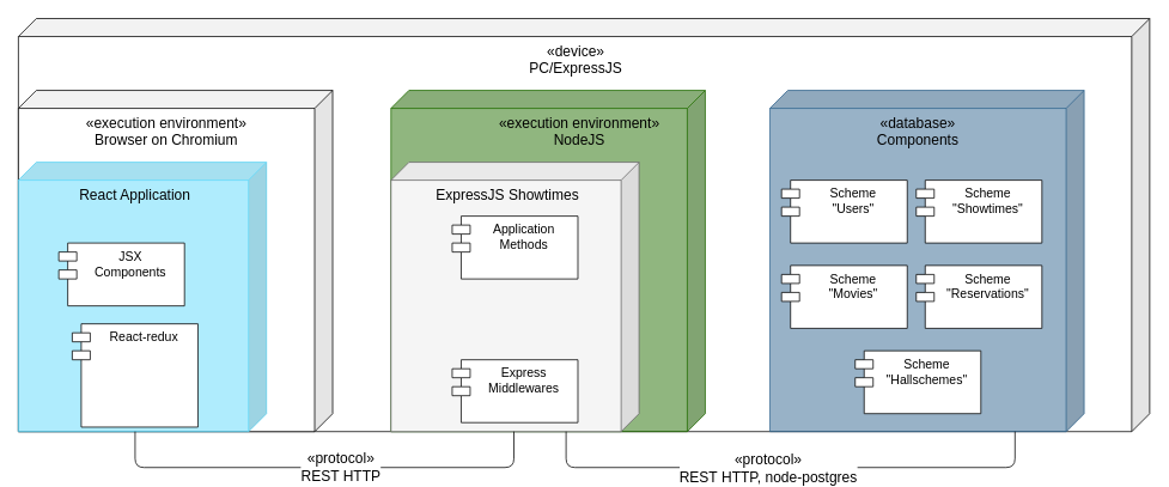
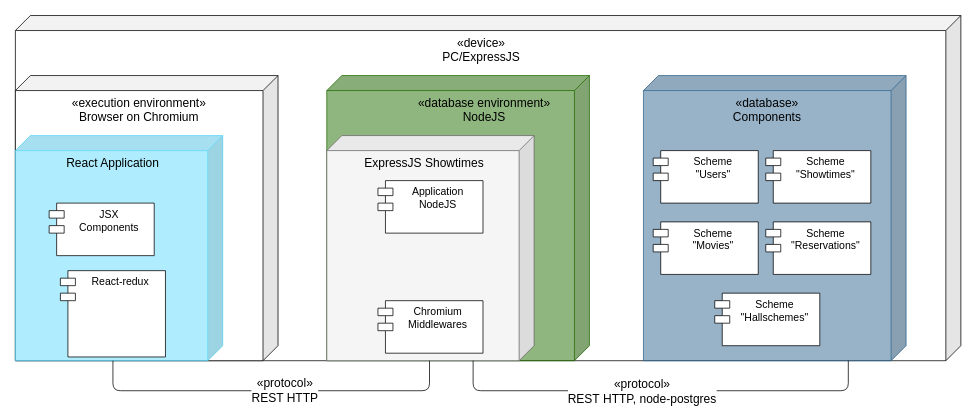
  <mxCell id="0" />
  <mxCell id="1" parent="0" />
  <mxCell id="2" value="" style="group" parent="1" vertex="1" connectable="0" treatAsSingle="0"><mxGeometry x="20" y="20" width="1260" height="460" as="geometry" /></mxCell>
  <mxCell id="3" value="" style="shape=cube;whiteSpace=wrap;html=1;boundedLbl=1;backgroundOutline=1;darkOpacity=0.05;darkOpacity2=0.1;flipH=1;" parent="2" vertex="1"><mxGeometry width="1260" height="460" as="geometry" /></mxCell>
  <mxCell id="4" value="&lt;span style=&quot;font-size: 16px&quot;&gt;«&lt;/span&gt;&lt;span lang=&quot;EN-US&quot; style=&quot;font-size: 16px&quot;&gt;device&lt;/span&gt;&lt;span style=&quot;font-size: 16px&quot;&gt;»&lt;/span&gt;&lt;br&gt;&lt;font style=&quot;font-size: 16px&quot;&gt;PC/ExpressJS&lt;/font&gt;" style="text;whiteSpace=wrap;html=1;align=center;" parent="2" vertex="1"><mxGeometry y="20" width="1241.606" height="50" as="geometry" /></mxCell>
  <mxCell id="5" value="" style="shape=cube;whiteSpace=wrap;html=1;boundedLbl=1;backgroundOutline=1;darkOpacity=0.05;darkOpacity2=0.1;flipH=1;" parent="1" vertex="1"><mxGeometry x="20" y="100" width="350" height="380" as="geometry" /></mxCell>
  <mxCell id="6" value="&lt;span style=&quot;font-size: 16px&quot;&gt;«execution environment&lt;/span&gt;&lt;span style=&quot;font-size: 16px&quot;&gt;»&lt;/span&gt;&lt;br&gt;&lt;span style=&quot;font-size: 16px&quot;&gt;Browser on Chromium&lt;/span&gt;" style="text;whiteSpace=wrap;html=1;align=center;" parent="1" vertex="1"><mxGeometry x="20" y="120" width="330" height="50" as="geometry" /></mxCell>
  <mxCell id="7" value="" style="shape=cube;whiteSpace=wrap;html=1;boundedLbl=1;backgroundOutline=1;darkOpacity=0.05;darkOpacity2=0.1;flipH=1;fillOpacity=50;fillColor=#61DAFB;strokeColor=#61DAFB;" parent="1" vertex="1"><mxGeometry x="20" y="180" width="276.32" height="300" as="geometry" /></mxCell>
  <mxCell id="8" value="&lt;span style=&quot;font-size: 16px&quot;&gt;React Application&lt;/span&gt;" style="text;whiteSpace=wrap;html=1;align=center;" parent="1" vertex="1"><mxGeometry x="20" y="200" width="260" height="50" as="geometry" /></mxCell>
  <mxCell id="9" value="JSX &#10;Components" style="shape=module;align=left;spacingLeft=20;align=center;verticalAlign=top;fontSize=14;" parent="1" vertex="1"><mxGeometry x="65" y="270" width="140" height="70" as="geometry" /></mxCell>
  <mxCell id="10" value="React-redux" style="shape=module;align=left;spacingLeft=20;align=center;verticalAlign=top;fontSize=14;" parent="1" vertex="1"><mxGeometry x="80" y="360" width="140" height="115" as="geometry" /></mxCell>
  <mxCell id="11" value="" style="shape=cube;whiteSpace=wrap;html=1;boundedLbl=1;backgroundOutline=1;darkOpacity=0.05;darkOpacity2=0.1;flipH=1;fillColor=#226e00;fillOpacity=50;strokeColor=#226E00;" parent="1" vertex="1"><mxGeometry x="435" y="100" width="350" height="380" as="geometry" /></mxCell>
  <mxCell id="12" value="" style="shape=cube;whiteSpace=wrap;html=1;boundedLbl=1;backgroundOutline=1;darkOpacity=0.05;darkOpacity2=0.1;flipH=1;fillOpacity=50;fillColor=#32668F;strokeColor=#32668F;" parent="1" vertex="1"><mxGeometry x="857" y="100" width="350" height="380" as="geometry" /></mxCell>
  <mxCell id="13" value="" style="shape=cube;whiteSpace=wrap;html=1;boundedLbl=1;backgroundOutline=1;darkOpacity=0.05;darkOpacity2=0.1;flipH=1;fillColor=#f5f5f5;strokeColor=#666666;fontColor=#333333;" parent="1" vertex="1"><mxGeometry x="435" y="180" width="276.32" height="300" as="geometry" /></mxCell>
- <mxCell id="14" value="&lt;span style=&quot;font-size: 16px&quot;&gt;«execution environment&lt;/span&gt;&lt;span style=&quot;font-size: 16px&quot;&gt;»&lt;/span&gt;&lt;br&gt;&lt;span style=&quot;font-size: 16px&quot;&gt;NodeJS&lt;/span&gt;" style="text;whiteSpace=wrap;html=1;align=center;" parent="1" vertex="1"><mxGeometry x="480" y="120" width="330" height="50" as="geometry" /></mxCell>
+ <mxCell id="14" value="&lt;span style=&quot;font-size: 16px&quot;&gt;«database environment&lt;/span&gt;&lt;span style=&quot;font-size: 16px&quot;&gt;»&lt;/span&gt;&lt;br&gt;&lt;span style=&quot;font-size: 16px&quot;&gt;NodeJS&lt;/span&gt;" style="text;whiteSpace=wrap;html=1;align=center;" parent="1" vertex="1"><mxGeometry x="480" y="120" width="330" height="50" as="geometry" /></mxCell>
  <mxCell id="15" value="&lt;span style=&quot;font-size: 16px&quot;&gt;«database&lt;/span&gt;&lt;span style=&quot;font-size: 16px&quot;&gt;»&lt;/span&gt;&lt;br&gt;&lt;span style=&quot;font-size: 16px&quot;&gt;Components&lt;/span&gt;" style="text;whiteSpace=wrap;html=1;align=center;" parent="1" vertex="1"><mxGeometry x="857" y="120" width="330" height="50" as="geometry" /></mxCell>
  <mxCell id="16" value="&lt;span style=&quot;font-size: 16px&quot;&gt;ExpressJS Showtimes&lt;/span&gt;" style="text;whiteSpace=wrap;html=1;align=center;" parent="1" vertex="1"><mxGeometry x="435" y="200" width="260" height="50" as="geometry" /></mxCell>
- <mxCell id="17" value="Express &#10;Middlewares" style="shape=module;align=left;spacingLeft=20;align=center;verticalAlign=top;fontSize=14;" parent="1" vertex="1"><mxGeometry x="503.16" y="400" width="140" height="70" as="geometry" /></mxCell>
- <mxCell id="18" value="Application&#10;Methods" style="shape=module;align=left;spacingLeft=20;align=center;verticalAlign=top;fontSize=14;" parent="1" vertex="1"><mxGeometry x="503.16" y="240" width="140" height="70" as="geometry" /></mxCell>
+ <mxCell id="17" value="Chromium &#10;Middlewares" style="shape=module;align=left;spacingLeft=20;align=center;verticalAlign=top;fontSize=14;" parent="1" vertex="1"><mxGeometry x="503.16" y="400" width="140" height="70" as="geometry" /></mxCell>
+ <mxCell id="18" value="Application&#10;NodeJS" style="shape=module;align=left;spacingLeft=20;align=center;verticalAlign=top;fontSize=14;" parent="1" vertex="1"><mxGeometry x="503.16" y="240" width="140" height="70" as="geometry" /></mxCell>
  <mxCell id="19" value="Scheme&#10;&quot;Users&quot;" style="shape=module;align=left;spacingLeft=20;align=center;verticalAlign=top;fontSize=14;" parent="1" vertex="1"><mxGeometry x="870" y="200" width="140" height="70" as="geometry" /></mxCell>
  <mxCell id="20" value="Scheme&#10;&quot;Movies&quot;" style="shape=module;align=left;spacingLeft=20;align=center;verticalAlign=top;fontSize=14;" parent="1" vertex="1"><mxGeometry x="870" y="295" width="140" height="70" as="geometry" /></mxCell>
  <mxCell id="21" value="Scheme&#10;&quot;Hallschemes&quot;" style="shape=module;align=left;spacingLeft=20;align=center;verticalAlign=top;fontSize=14;" parent="1" vertex="1"><mxGeometry x="952" y="390" width="140" height="70" as="geometry" /></mxCell>
  <mxCell id="22" value="Scheme&#10;&quot;Reservations&quot;" style="shape=module;align=left;spacingLeft=20;align=center;verticalAlign=top;fontSize=14;" parent="1" vertex="1"><mxGeometry x="1020" y="295" width="140" height="70" as="geometry" /></mxCell>
  <mxCell id="23" value="Scheme&#10;&quot;Showtimes&quot;" style="shape=module;align=left;spacingLeft=20;align=center;verticalAlign=top;fontSize=14;" parent="1" vertex="1"><mxGeometry x="1020" y="200" width="140" height="70" as="geometry" /></mxCell>
  <mxCell id="24" value="" style="endArrow=none;html=1;fontSize=14;edgeStyle=orthogonalEdgeStyle;" parent="1" source="13" target="12" edge="1" treatAsSingle="0"><mxGeometry width="50" height="50" relative="1" as="geometry"><mxPoint x="820" y="570" as="sourcePoint" /><mxPoint x="870" y="520" as="targetPoint" /><Array as="points"><mxPoint x="630" y="520" /><mxPoint x="1130" y="520" /></Array></mxGeometry></mxCell>
  <mxCell id="25" value="&lt;span style=&quot;font-size: 16px&quot;&gt;«protocol&lt;/span&gt;&lt;span style=&quot;font-size: 16px&quot;&gt;»&lt;br&gt;&lt;/span&gt;&lt;span style=&quot;font-size: 16px&quot;&gt;REST&amp;nbsp;&lt;/span&gt;&lt;span style=&quot;font-size: 16px&quot;&gt;HTTP, node-postgres&lt;/span&gt;" style="edgeLabel;html=1;align=center;verticalAlign=middle;resizable=0;points=[];fontSize=14;labelBackgroundColor=#ffffff;" parent="24" vertex="1" connectable="0"><mxGeometry x="-0.091" relative="1" as="geometry"><mxPoint as="offset" /></mxGeometry></mxCell>
  <mxCell id="26" value="" style="endArrow=none;fontSize=14;edgeStyle=orthogonalEdgeStyle;html=1;" parent="1" source="7" edge="1" treatAsSingle="0"><mxGeometry width="50" height="50" relative="1" as="geometry"><mxPoint x="119.996" y="480" as="sourcePoint" /><mxPoint x="571.879" y="480" as="targetPoint" /><Array as="points"><mxPoint x="150" y="520" /><mxPoint x="572" y="520" /></Array></mxGeometry></mxCell>
  <mxCell id="27" value="&lt;span style=&quot;font-size: 16px&quot;&gt;«protocol&lt;/span&gt;&lt;span style=&quot;font-size: 16px&quot;&gt;&lt;span&gt;»&lt;br&gt;&lt;/span&gt;&lt;span&gt;REST HTTP&lt;/span&gt;&lt;br&gt;&lt;/span&gt;" style="edgeLabel;html=1;align=center;verticalAlign=middle;resizable=0;points=[];fontSize=14;labelBackgroundColor=#ffffff;" parent="26" vertex="1" connectable="0"><mxGeometry x="0.067" y="2" relative="1" as="geometry"><mxPoint as="offset" /></mxGeometry></mxCell>
